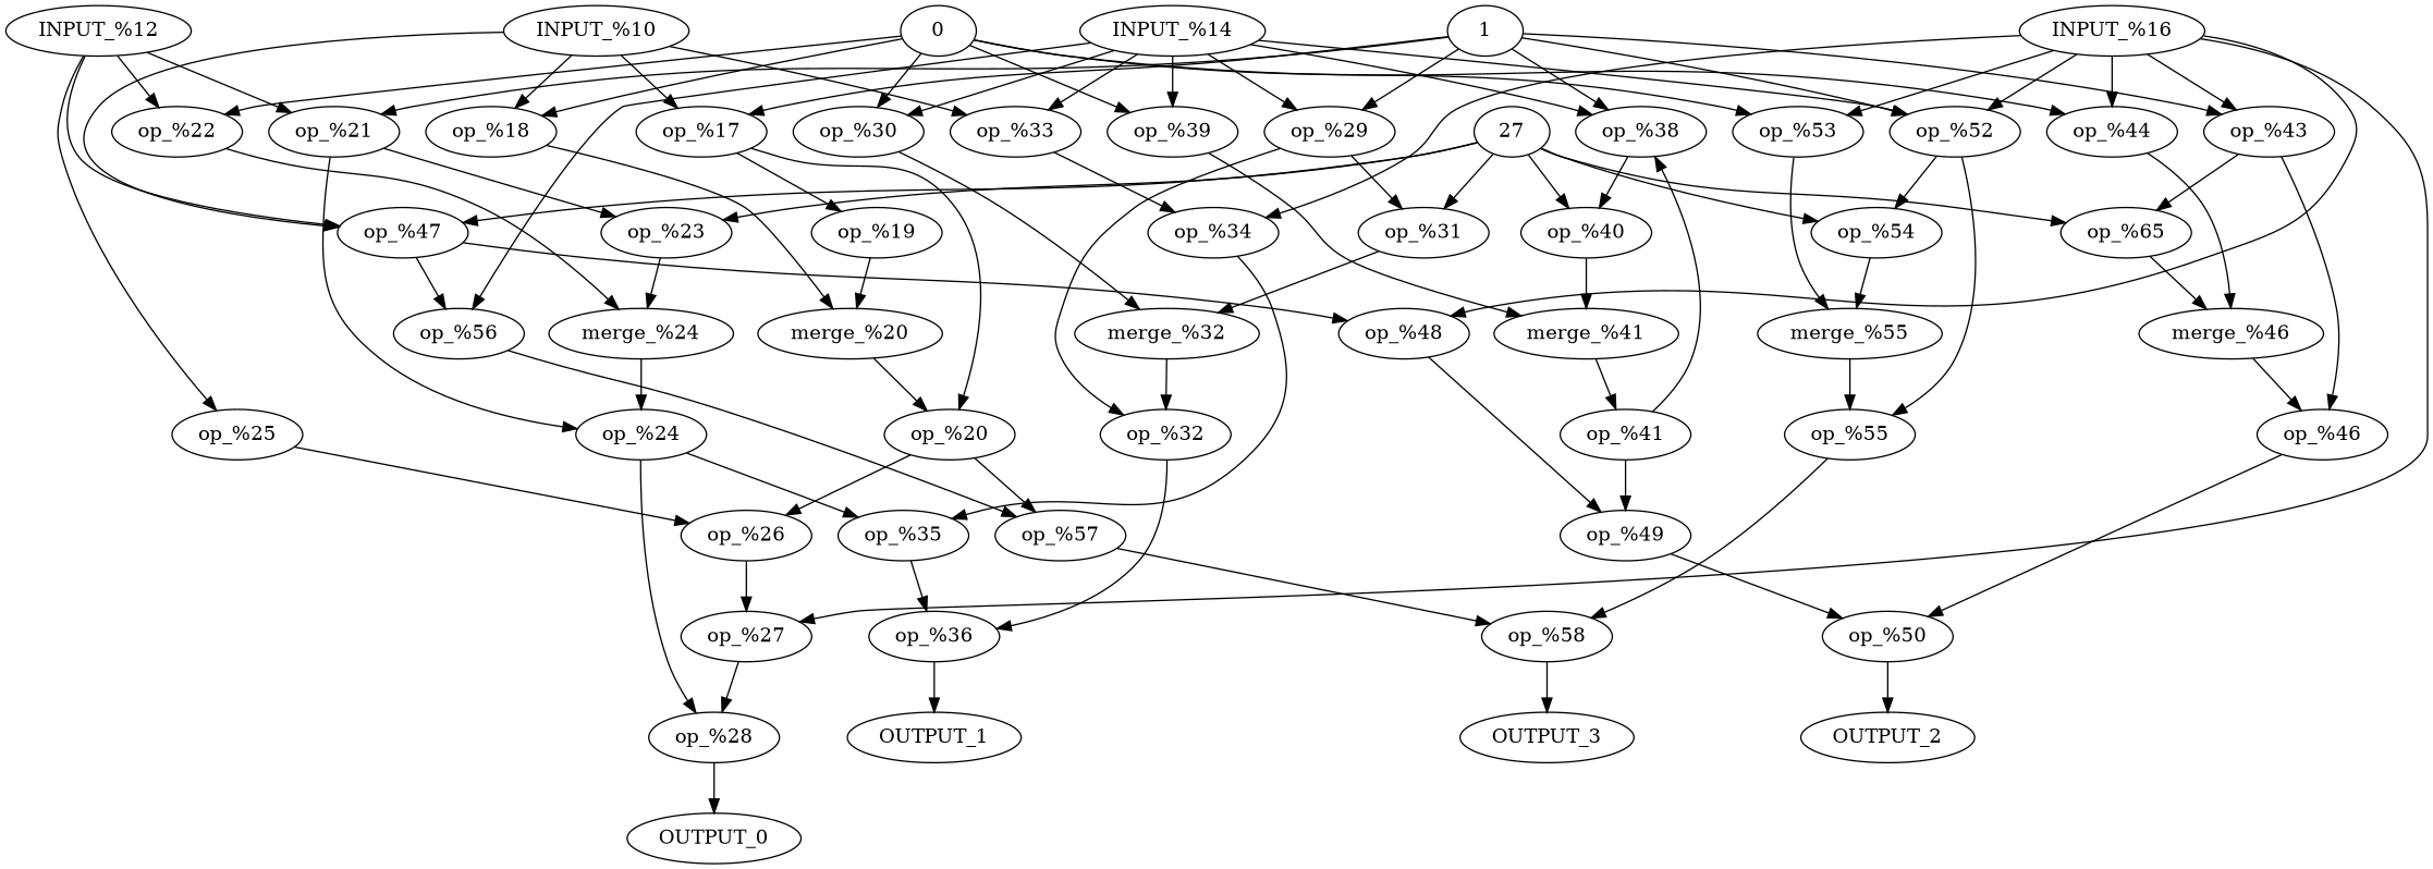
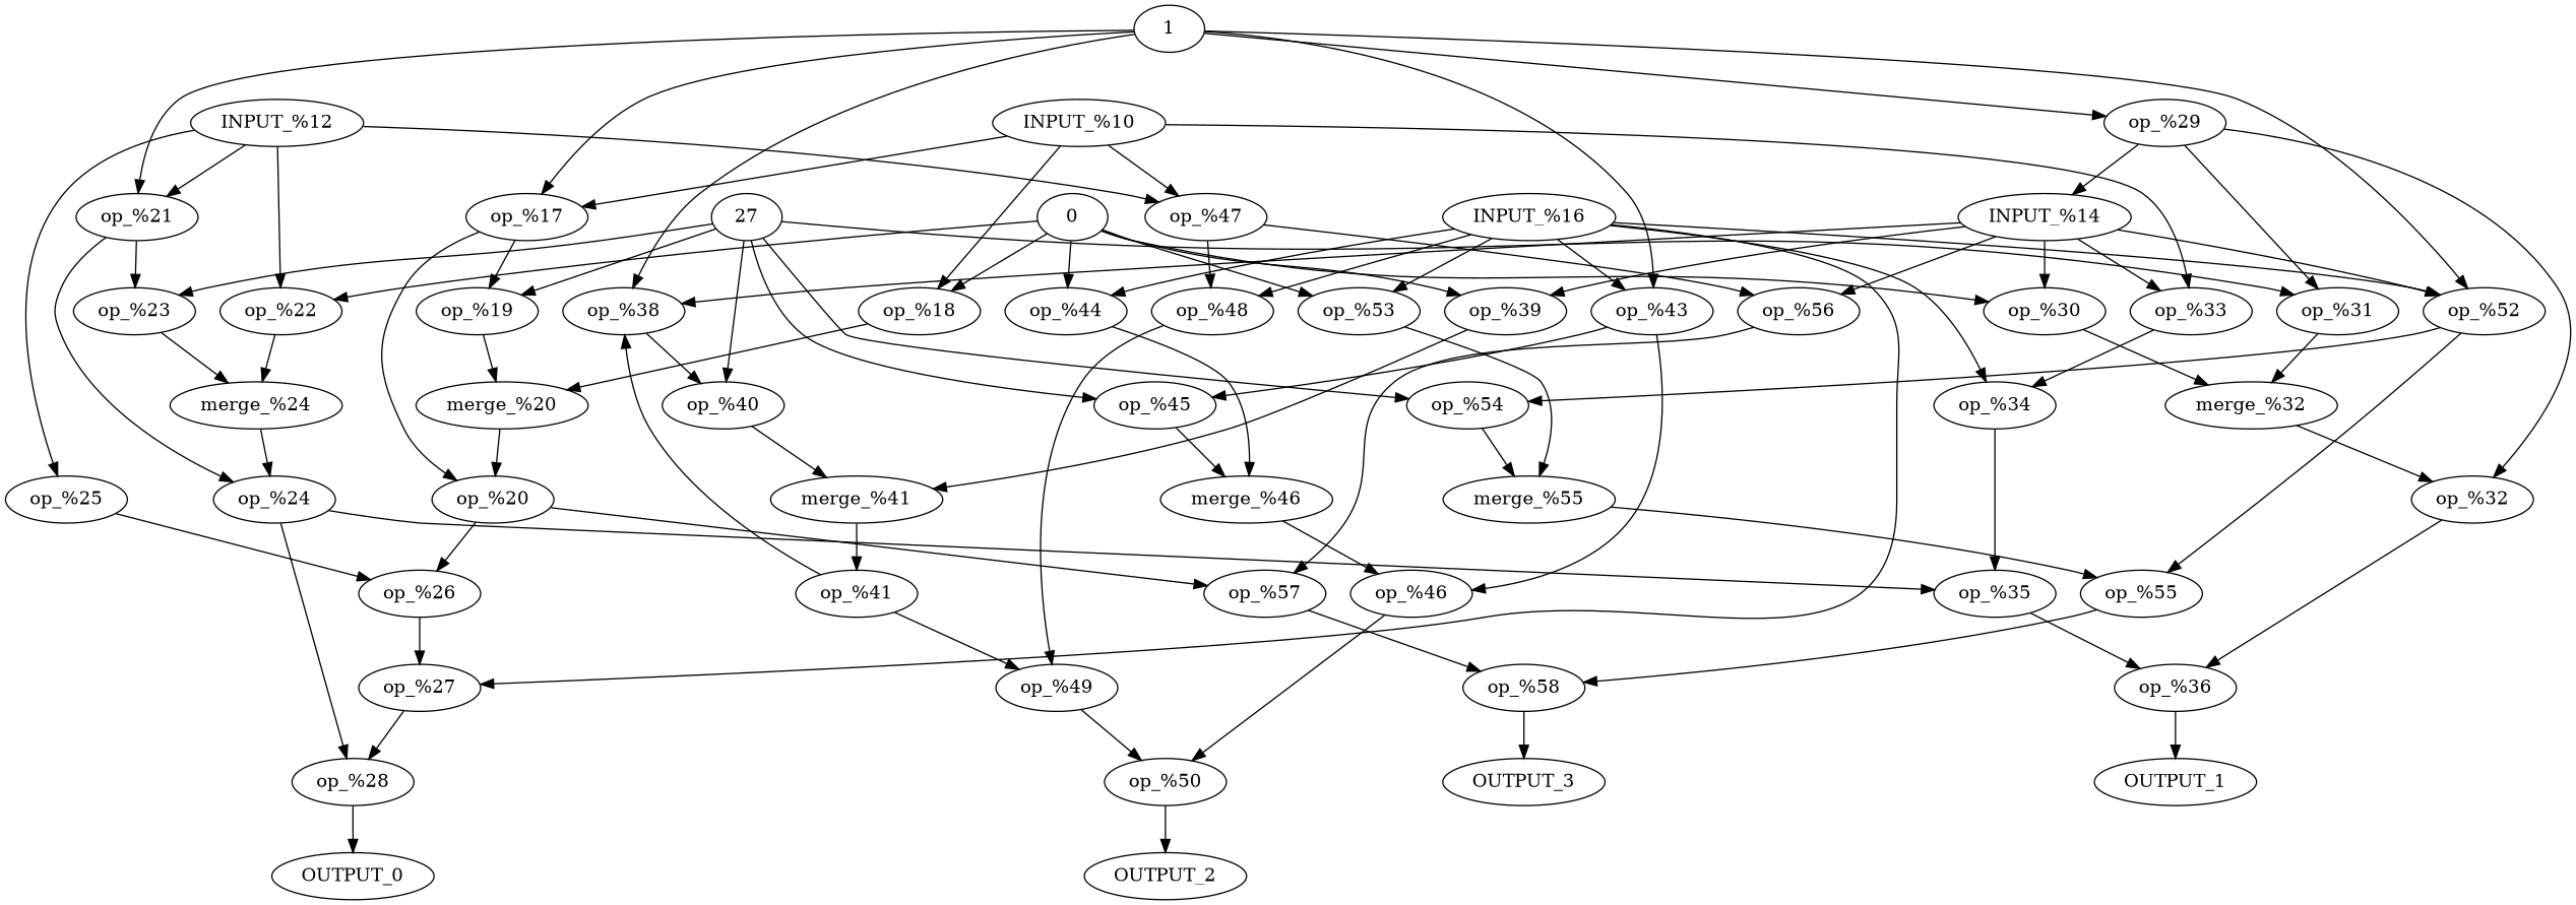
  strict digraph {
    node [type=op opcode=XOR]
    edge [operand=0]
    "INPUT_%10" [type=input opcode=""]
    "op_%17" [opcode=SL]
    "op_%18" [opcode=LT]
    "op_%33"
    "op_%47"
    "op_%19"
    "op_%20" [opcode=SEL]
    "merge_%20" [opcode=OR]
    "op_%34"
    "op_%56"
    "op_%48"
    "INPUT_%12" [type=input opcode=""]
    "op_%21" [opcode=SL]
    "op_%22" [opcode=LT]
    "op_%25"
    "op_%23"
    "op_%24" [opcode=SEL]
    "merge_%24" [opcode=OR]
    "op_%26"
    "INPUT_%14" [type=input opcode=""]
    "op_%29" [opcode=SL]
    "op_%30" [opcode=LT]
    "op_%38" [opcode=SL]
    "op_%39" [opcode=LT]
    "op_%52" [opcode=SL]
    "op_%31"
    "op_%32" [opcode=SEL]
    "merge_%32" [opcode=OR]
    "op_%40"
    "merge_%41" [opcode=OR]
    "op_%57"
    "INPUT_%16" [type=input opcode=""]
    "op_%27"
    "op_%43" [opcode=SL]
    "op_%44" [opcode=LT]
    "op_%53" [opcode=LT]
    "op_%28"
    "op_%35"
-   "op_%45" [label="op_%65"]
+   "op_%45"
    "op_%46" [opcode=SEL]
    "merge_%46" [opcode=OR]
    "op_%49"
    "op_%54"
    "op_%55" [opcode=SEL]
    "merge_%55" [opcode=OR]
    1 [int=1 type=const opcode=""]
    0 [int=0 type=const opcode=""]
    27 [int=27 type=const opcode=""]
    "op_%58"
    OUTPUT_0 [type=output opcode=""]
    "op_%36"
    OUTPUT_1 [type=output opcode=""]
    "op_%41" [opcode=SEL]
    "op_%50"
    OUTPUT_2 [type=output opcode=""]
    OUTPUT_3 [type=output opcode=""]
    "INPUT_%10" -> "op_%17"
    "INPUT_%10" -> "op_%18"
    "INPUT_%10" -> "op_%33" [operand=1]
    "INPUT_%10" -> "op_%47" [operand=1]
    "op_%17" -> "op_%19"
    "op_%17" -> "op_%20" [operand=1]
    "op_%18" -> "merge_%20"
    "op_%33" -> "op_%34"
    "op_%47" -> "op_%56"
    "op_%47" -> "op_%48"
    "op_%19" -> "merge_%20" [operand=1]
    "op_%20" -> "op_%26" [operand=1]
    "op_%20" -> "op_%57" [operand=1]
    "merge_%20" -> "op_%20"
    "op_%34" -> "op_%35"
    "op_%56" -> "op_%57"
    "op_%48" -> "op_%49"
    "INPUT_%12" -> "op_%47"
    "INPUT_%12" -> "op_%21"
    "INPUT_%12" -> "op_%22"
    "INPUT_%12" -> "op_%25" [operand=1]
    "op_%21" -> "op_%23"
    "op_%21" -> "op_%24" [operand=1]
    "op_%22" -> "merge_%24"
    "op_%25" -> "op_%26"
    "op_%23" -> "merge_%24" [operand=1]
    "op_%24" -> "op_%28" [operand=1]
    "op_%24" -> "op_%35" [operand=1]
    "merge_%24" -> "op_%24"
    "op_%26" -> "op_%27"
    "INPUT_%14" -> "op_%33"
    "INPUT_%14" -> "op_%56" [operand=1]
-   "INPUT_%14" -> "op_%29"
+   "op_%29" -> "INPUT_%14"
    "INPUT_%14" -> "op_%30"
    "INPUT_%14" -> "op_%38"
    "INPUT_%14" -> "op_%39"
    "INPUT_%14" -> "op_%52"
    "op_%29" -> "op_%31"
    "op_%29" -> "op_%32" [operand=1]
    "op_%30" -> "merge_%32"
    "op_%38" -> "op_%40"
    "op_%39" -> "merge_%41"
    "op_%52" -> "op_%54"
    "op_%52" -> "op_%55" [operand=1]
    "op_%31" -> "merge_%32" [operand=1]
    "op_%32" -> "op_%36" [operand=1]
    "merge_%32" -> "op_%32"
    "op_%40" -> "merge_%41" [operand=1]
    "merge_%41" -> "op_%41"
    "op_%57" -> "op_%58"
    "INPUT_%16" -> "op_%34" [operand=1]
    "INPUT_%16" -> "op_%48" [operand=1]
    "INPUT_%16" -> "op_%52"
    "INPUT_%16" -> "op_%27" [operand=1]
    "INPUT_%16" -> "op_%43"
    "INPUT_%16" -> "op_%44"
    "INPUT_%16" -> "op_%53"
    "op_%27" -> "op_%28"
    "op_%43" -> "op_%45"
    "op_%43" -> "op_%46" [operand=1]
    "op_%44" -> "merge_%46"
    "op_%53" -> "merge_%55"
    "op_%28" -> OUTPUT_0 [operand=""]
    "op_%35" -> "op_%36"
    "op_%45" -> "merge_%46" [operand=1]
    "op_%46" -> "op_%50" [operand=1]
    "merge_%46" -> "op_%46"
    "op_%49" -> "op_%50"
    "op_%54" -> "merge_%55" [operand=1]
    "op_%55" -> "op_%58" [operand=1]
    "merge_%55" -> "op_%55"
    1 -> "op_%17" [operand=1]
    1 -> "op_%21" [operand=1]
    1 -> "op_%29" [operand=1]
    1 -> "op_%38" [operand=1]
    1 -> "op_%52" [operand=1]
    1 -> "op_%43" [operand=1]
    0 -> "op_%18" [operand=1]
    0 -> "op_%22" [operand=1]
    0 -> "op_%30" [operand=1]
    0 -> "op_%39" [operand=1]
    0 -> "op_%44" [operand=1]
    0 -> "op_%53" [operand=1]
-   27 -> "op_%47" [operand=1]
+   27 -> "op_%19" [operand=1]
    27 -> "op_%23" [operand=1]
    27 -> "op_%31" [operand=1]
    27 -> "op_%40" [operand=1]
    27 -> "op_%45" [operand=1]
    27 -> "op_%54" [operand=1]
    "op_%58" -> OUTPUT_3 [operand=""]
    "op_%36" -> OUTPUT_1 [operand=""]
    "op_%41" -> "op_%38" [operand=1]
    "op_%41" -> "op_%49" [operand=1]
    "op_%50" -> OUTPUT_2 [operand=""]
  }
